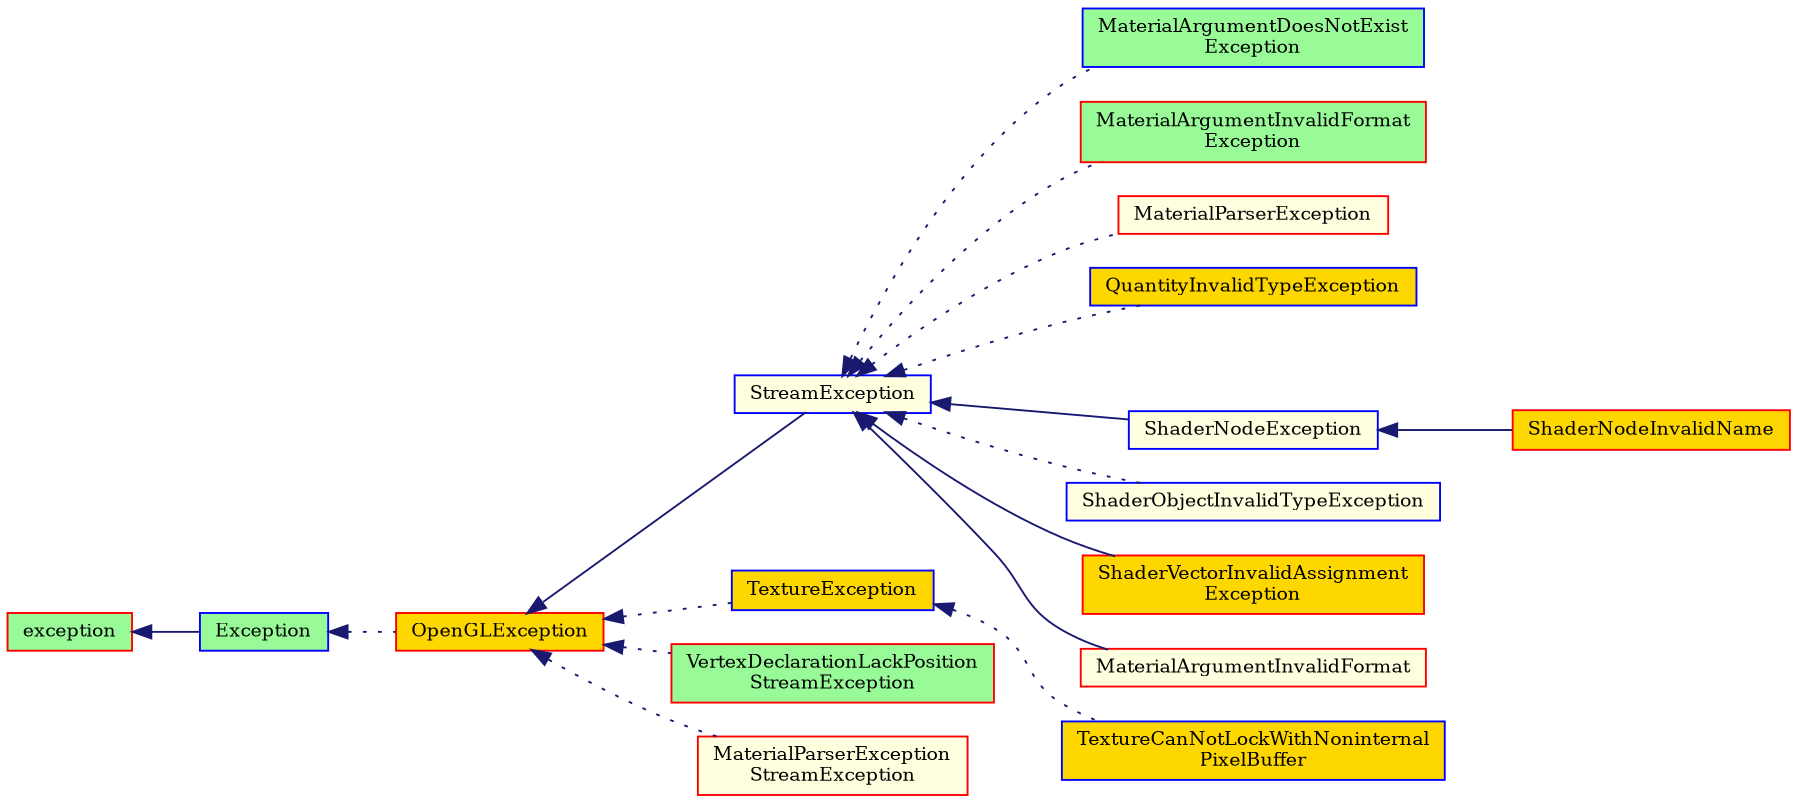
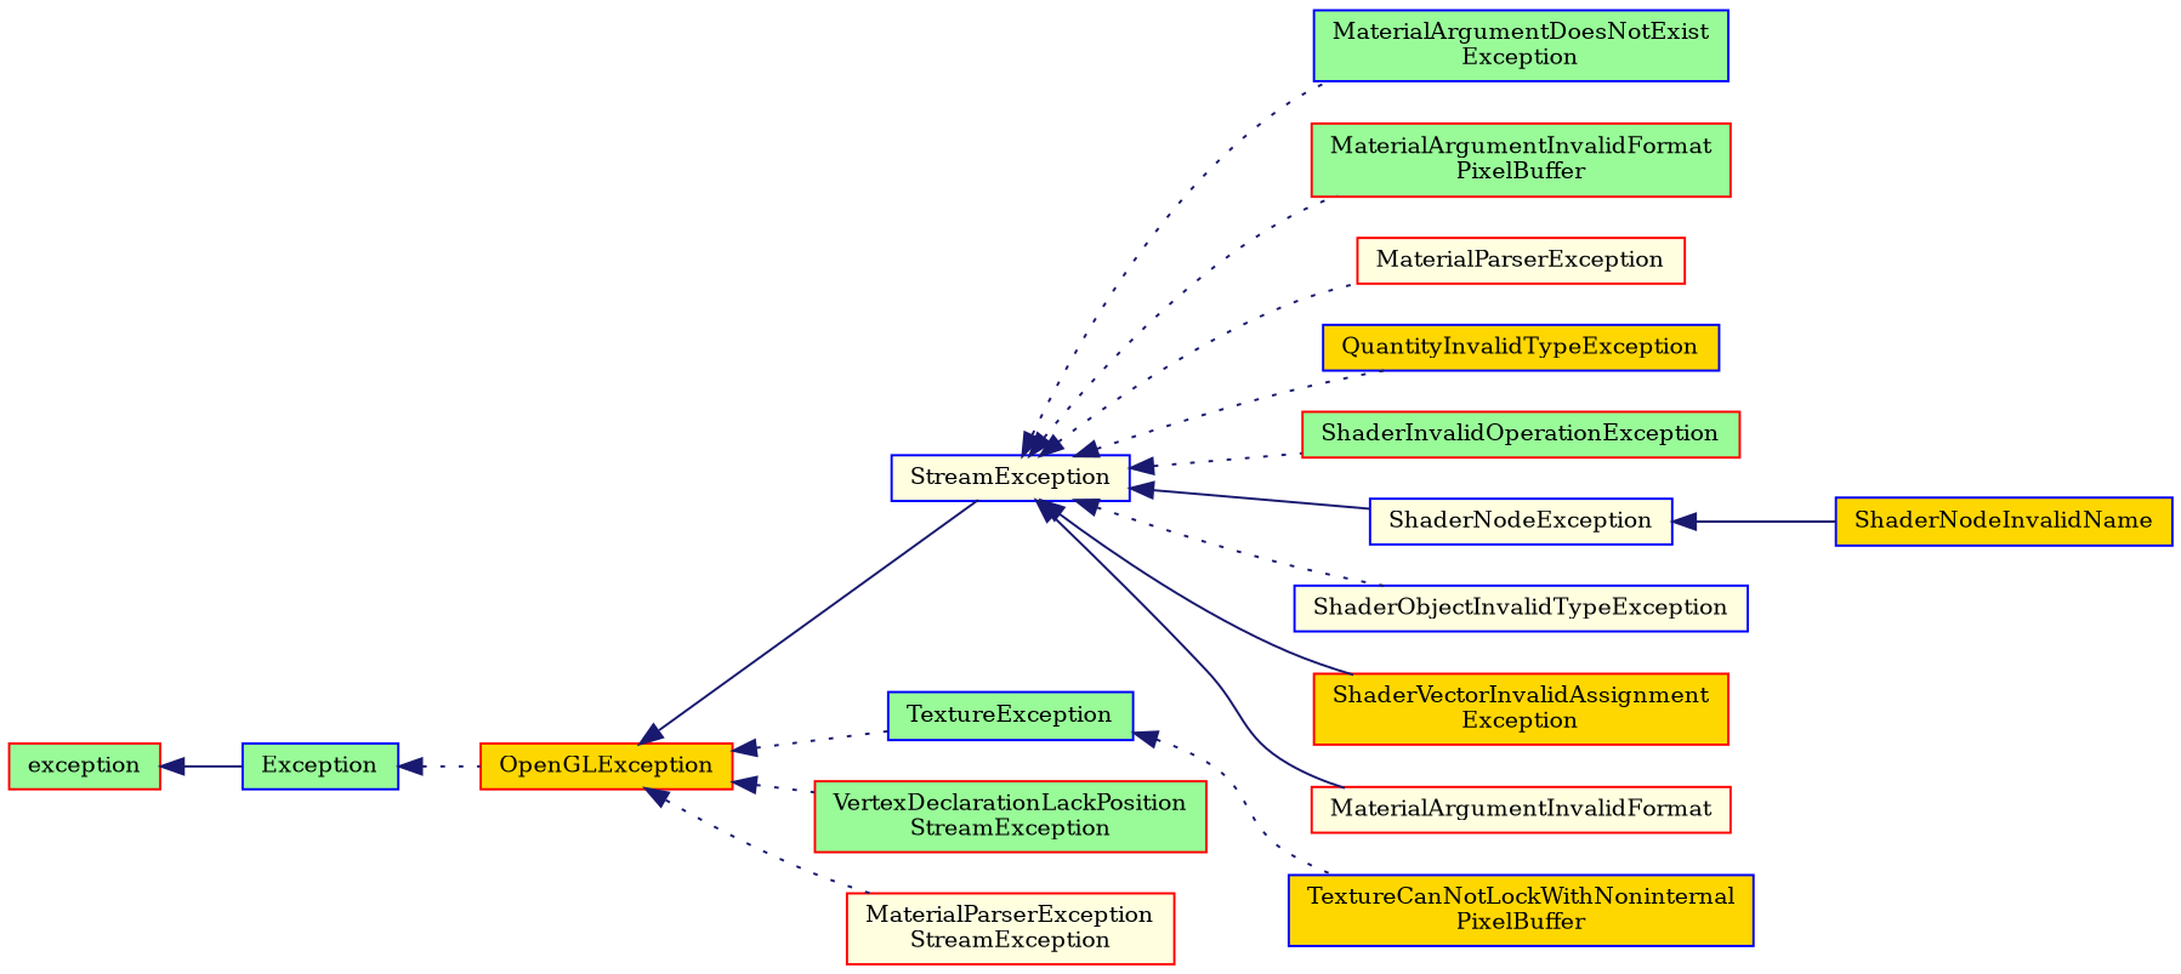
  digraph {
    fontname="DejaVu Serif"
    rankdir=LR
    node [color=red fillcolor=palegreen fontname="DejaVu Serif" fontsize=10 shape=record style=filled]
    edge [color=midnightblue dir=back fontname="DejaVu Serif" fontsize=10 labelfontname=Helvetica labelfontsize=10 style=dotted]
    n1 [fillcolor=gold fontcolor=black height=0.2 label=OpenGLException width=0.4]
    n2 [color=blue fillcolor=lightyellow height=0.2 label=StreamException width=0.4]
-   n3 [color=blue fillcolor=gold height=0.2 label=TextureException width=0.4]
+   n3 [color=blue height=0.2 label=TextureException width=0.4]
    n4 [height=0.2 label="VertexDeclarationLackPosition\lStreamException" width=0.4]
    n5 [fillcolor=lightyellow height=0.2 label="MaterialParserException\lStreamException" width=0.4]
    n6 [color=blue height=0.2 label="MaterialArgumentDoesNotExist\lException" width=0.4]
-   n7 [height=0.2 label="MaterialArgumentInvalidFormat\lException" width=0.4]
+   n7 [height=0.2 label="MaterialArgumentInvalidFormat\lPixelBuffer" width=0.4]
    n8 [fillcolor=lightyellow height=0.2 label=MaterialParserException width=0.4]
    n9 [color=blue fillcolor=gold height=0.2 label=QuantityInvalidTypeException width=0.4]
+   n10 [height=0.2 label=ShaderInvalidOperationException width=0.4]
    n11 [color=blue fillcolor=lightyellow height=0.2 label=ShaderNodeException width=0.4]
    n12 [color=blue fillcolor=lightyellow height=0.2 label=ShaderObjectInvalidTypeException width=0.4]
    n13 [fillcolor=gold height=0.2 label="ShaderVectorInvalidAssignment\lException" width=0.4]
    n14 [fillcolor=lightyellow height=0.2 label=MaterialArgumentInvalidFormat width=0.4]
    n15 [color=blue fillcolor=gold height=0.2 label="TextureCanNotLockWithNoninternal\lPixelBuffer" width=0.4]
    n16 [color=blue height=0.2 label=Exception width=0.4]
    n17 [height=0.2 label=exception width=0.4]
-   n18 [fillcolor=gold height=0.2 label=ShaderNodeInvalidName width=0.4]
+   n18 [color=blue fillcolor=gold height=0.2 label=ShaderNodeInvalidName width=0.4]
    n1 -> n2 [style=solid]
    n1 -> n3
    n1 -> n4
    n1 -> n5
    n2 -> n6
    n2 -> n7
    n2 -> n8
    n2 -> n9
+   n2 -> n10
    n2 -> n11 [style=solid]
    n2 -> n12
    n2 -> n13 [style=solid]
    n2 -> n14 [style=solid]
    n3 -> n15
    n11 -> n18 [style=solid]
    n16 -> n1
    n17 -> n16 [style=solid]
  }
